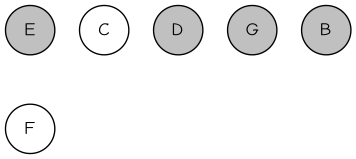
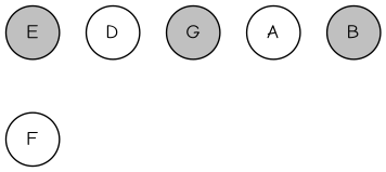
  graph {
    fontname="Comic Neue"
    mindist=.1
    node [fillcolor=white fontname="Comic Neue" margin=0 shape=circle style=filled]
    edge [fontname="Comic Neue" style=invis]
    E [fillcolor=gray]
    F
-   C
-   D [fillcolor=gray]
+   D
    G [fillcolor=gray]
+   A
    B [fillcolor=gray]
    subgraph sub_1 {
      E
      F
    }
    E -- F
    F -- F
  }
